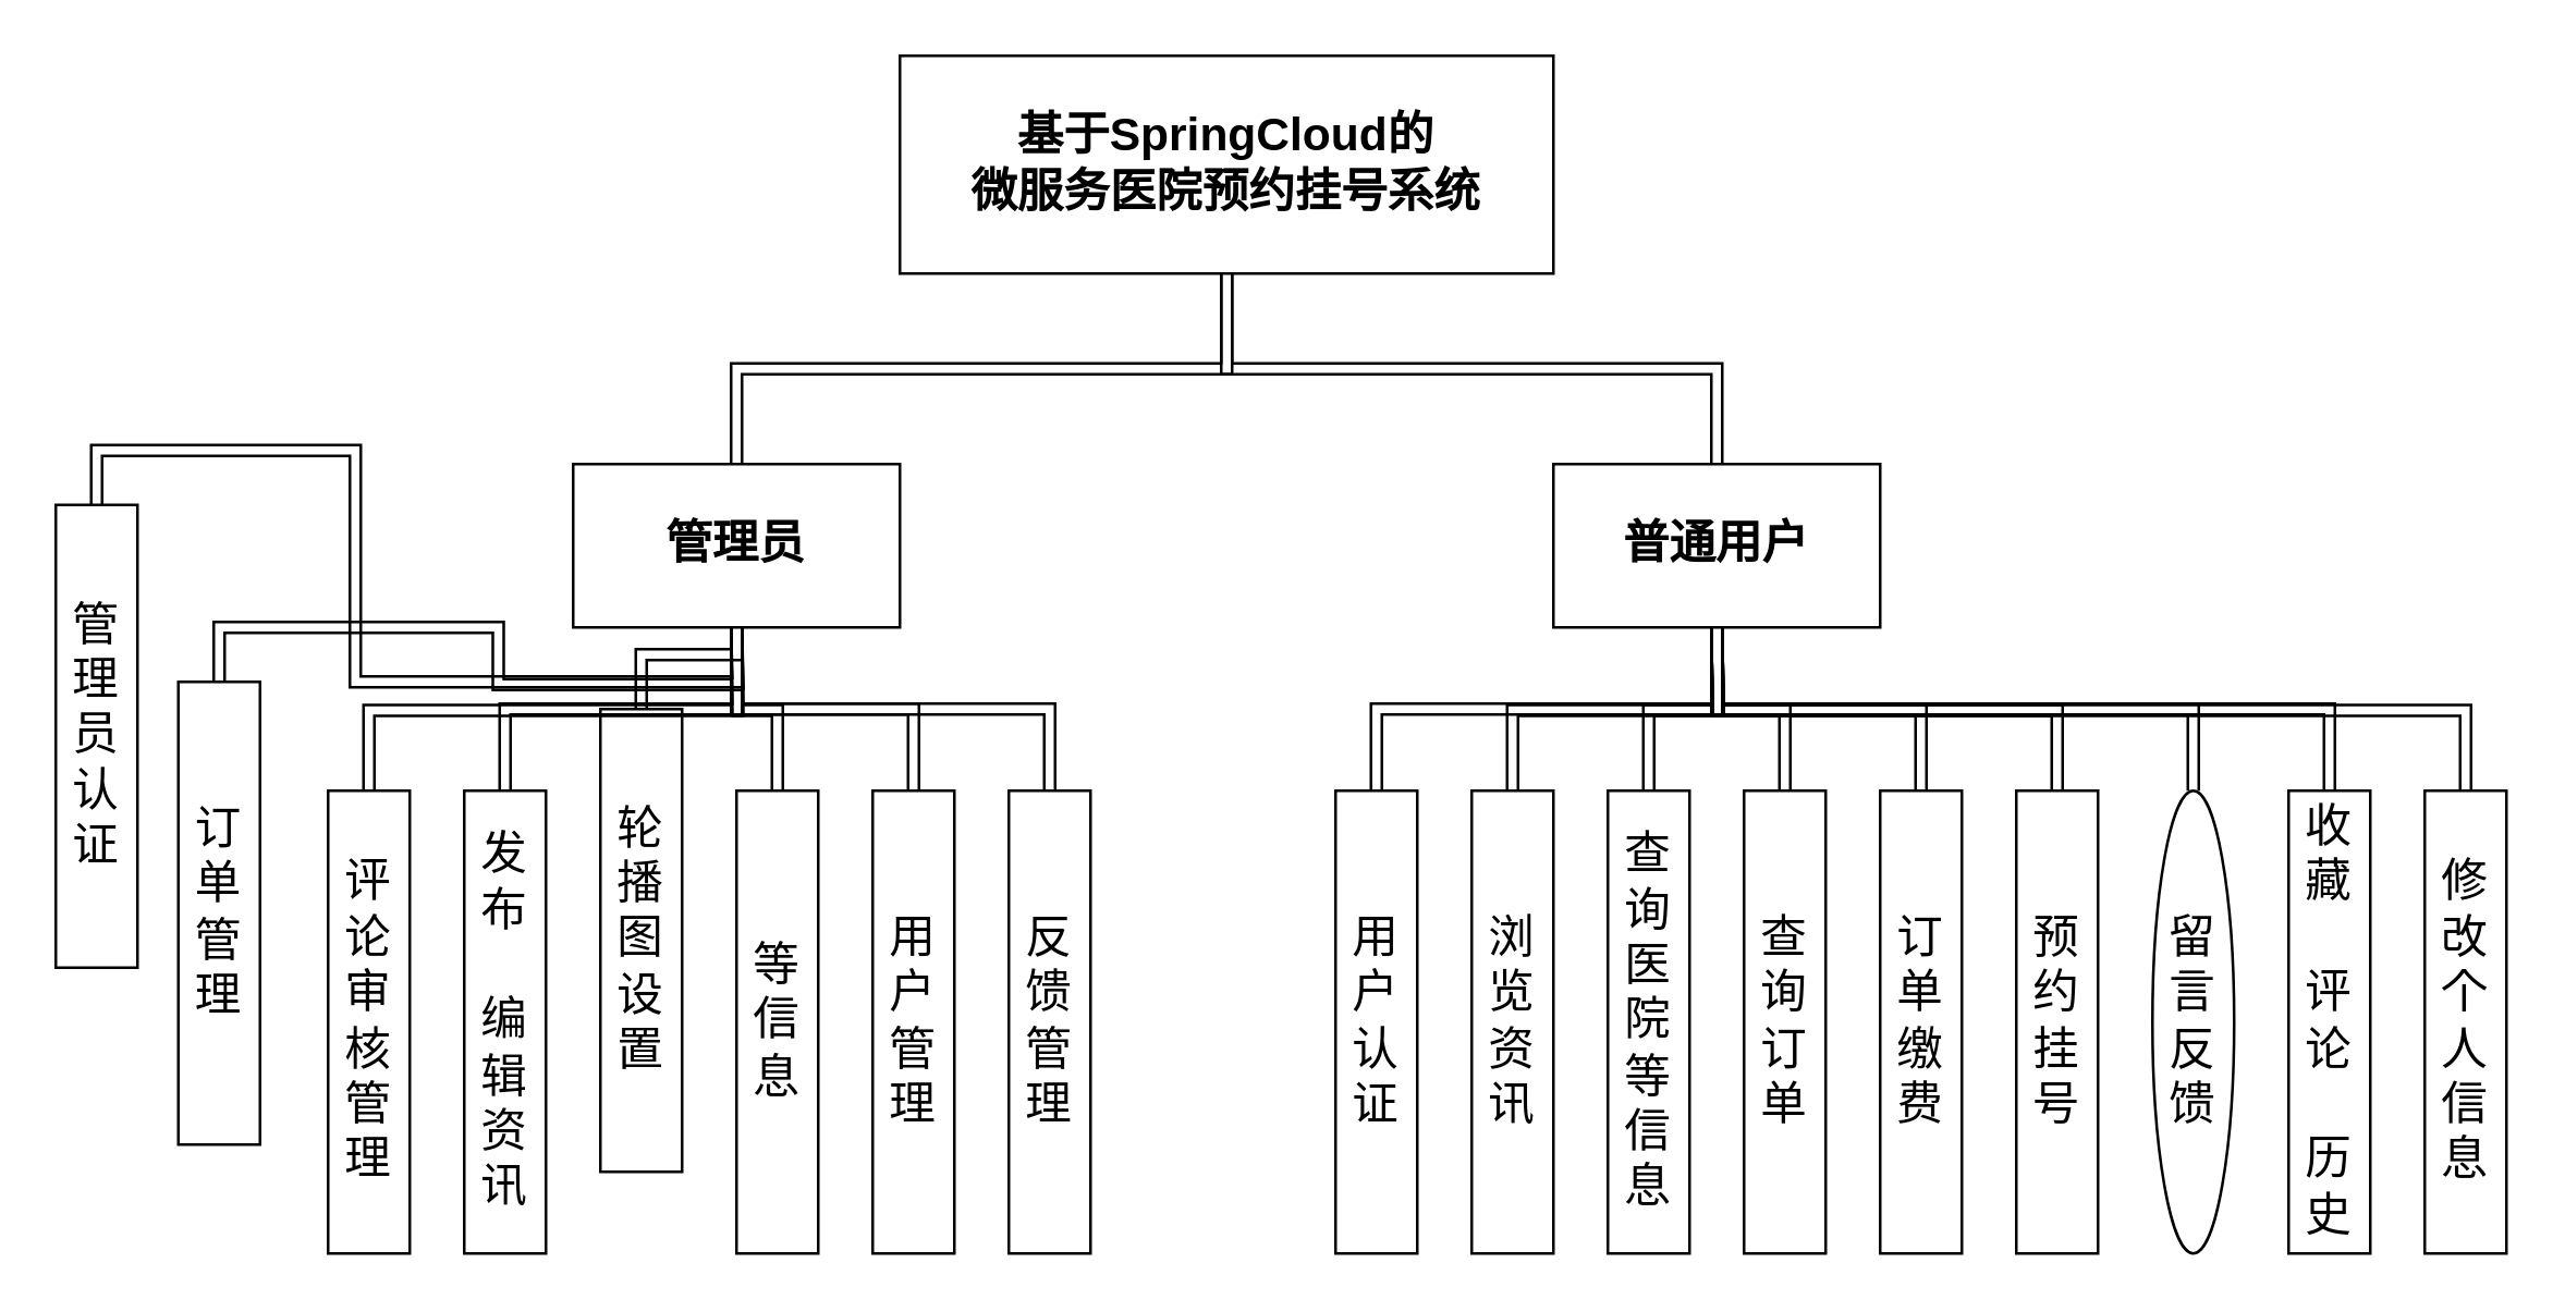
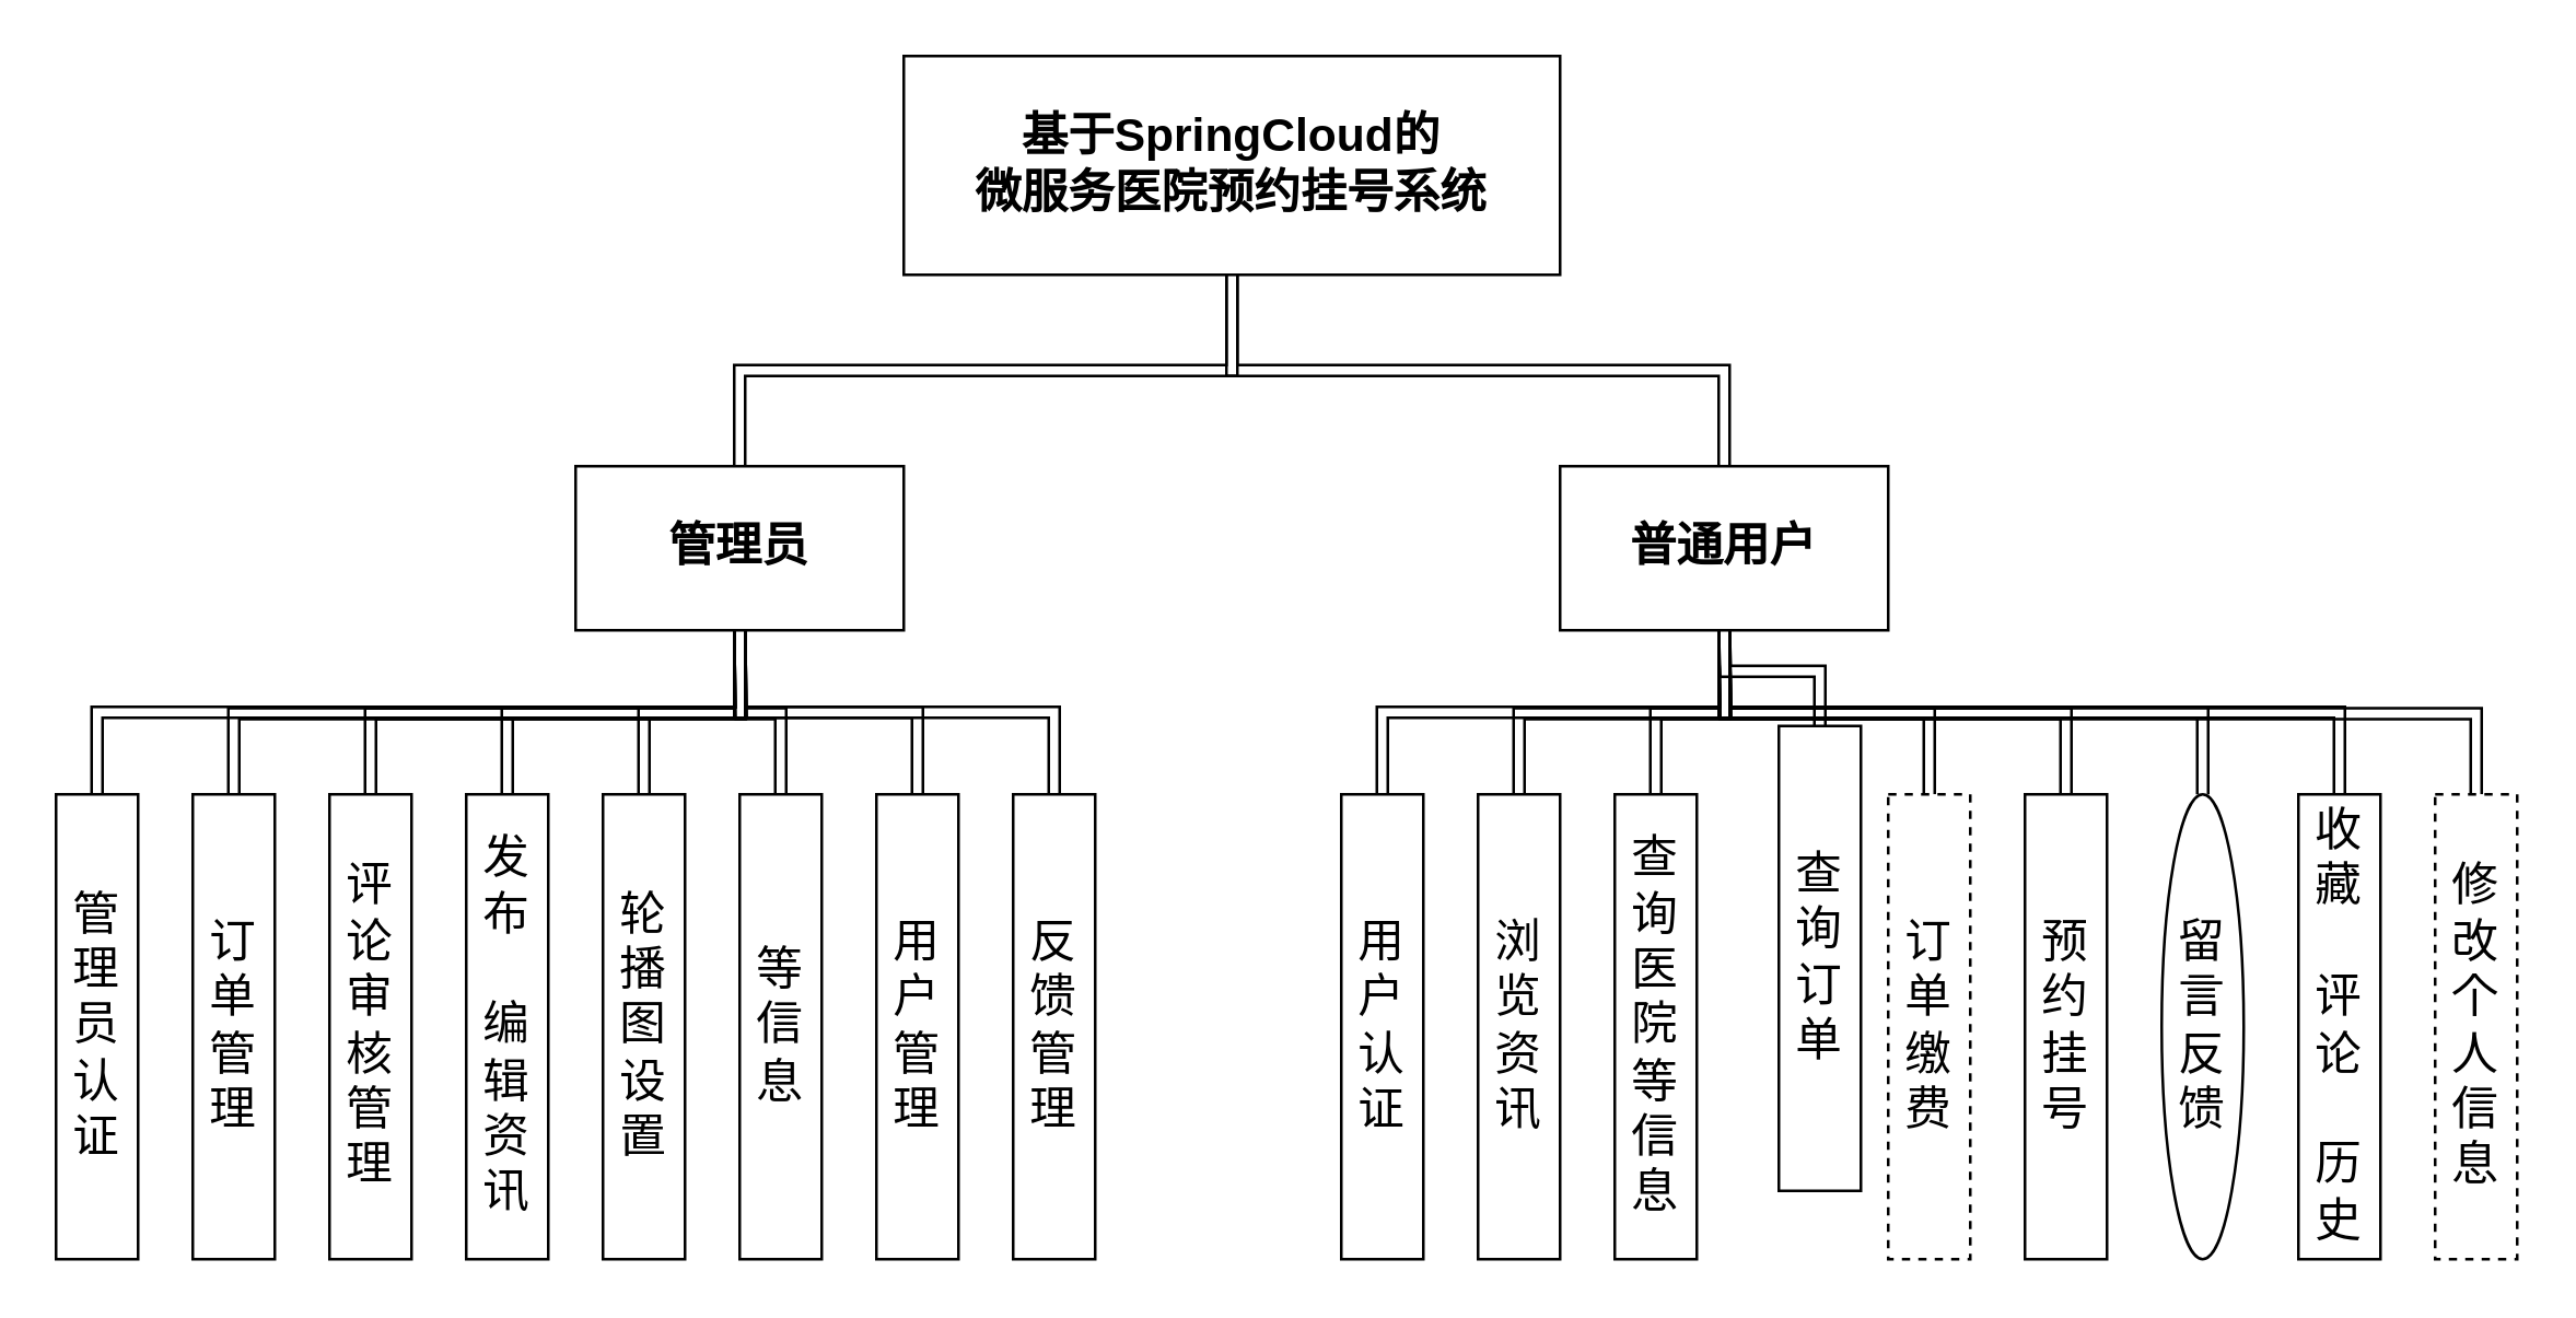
  <mxCell id="0" />
  <mxCell id="1" parent="0" />
  <mxCell id="2" style="edgeStyle=orthogonalEdgeStyle;shape=link;rounded=0;orthogonalLoop=1;jettySize=auto;html=1;exitX=0.5;exitY=1;exitDx=0;exitDy=0;entryX=0.5;entryY=0;entryDx=0;entryDy=0;fontSize=17;" edge="1" parent="1" source="3" target="4"><mxGeometry relative="1" as="geometry" /></mxCell>
  <mxCell id="3" value="基于SpringCloud的&lt;br style=&quot;font-size: 17px;&quot;&gt;微服务医院预约挂号系统" style="rounded=0;whiteSpace=wrap;html=1;fontStyle=1;fontSize=17;" vertex="1" parent="1"><mxGeometry x="330" y="20" width="240" height="80" as="geometry" /></mxCell>
  <mxCell id="4" value="管理员" style="whiteSpace=wrap;html=1;fontSize=17;rounded=0;fontStyle=1;" vertex="1" parent="1"><mxGeometry x="210" y="170" width="120" height="60" as="geometry" /></mxCell>
  <mxCell id="5" style="edgeStyle=orthogonalEdgeStyle;shape=link;rounded=0;orthogonalLoop=1;jettySize=auto;html=1;exitX=0.5;exitY=0;exitDx=0;exitDy=0;entryX=0.5;entryY=1;entryDx=0;entryDy=0;fontSize=17;" edge="1" parent="1" source="6" target="3"><mxGeometry relative="1" as="geometry" /></mxCell>
  <mxCell id="6" value="普通用户" style="whiteSpace=wrap;html=1;fontSize=17;rounded=0;fontStyle=1;" vertex="1" parent="1"><mxGeometry x="570" y="170" width="120" height="60" as="geometry" /></mxCell>
  <mxCell id="7" style="edgeStyle=orthogonalEdgeStyle;shape=link;rounded=0;orthogonalLoop=1;jettySize=auto;html=1;exitX=0.5;exitY=0;exitDx=0;exitDy=0;entryX=0.5;entryY=1;entryDx=0;entryDy=0;fontSize=17;" edge="1" parent="1" source="8" target="6"><mxGeometry relative="1" as="geometry" /></mxCell>
  <mxCell id="8" value="用户认证" style="rounded=0;whiteSpace=wrap;html=1;fontSize=17;" vertex="1" parent="1"><mxGeometry x="490" y="290" width="30" height="170" as="geometry" /></mxCell>
  <mxCell id="9" style="edgeStyle=orthogonalEdgeStyle;shape=link;rounded=0;orthogonalLoop=1;jettySize=auto;html=1;exitX=0.5;exitY=0;exitDx=0;exitDy=0;fontSize=17;" edge="1" parent="1" source="10"><mxGeometry relative="1" as="geometry"><mxPoint x="630" y="230" as="targetPoint" /></mxGeometry></mxCell>
  <mxCell id="10" value="浏览资讯" style="rounded=0;whiteSpace=wrap;html=1;fontSize=17;" vertex="1" parent="1"><mxGeometry x="540" y="290" width="30" height="170" as="geometry" /></mxCell>
  <mxCell id="11" style="edgeStyle=orthogonalEdgeStyle;shape=link;rounded=0;orthogonalLoop=1;jettySize=auto;html=1;exitX=0.5;exitY=0;exitDx=0;exitDy=0;fontSize=17;" edge="1" parent="1" source="12"><mxGeometry relative="1" as="geometry"><mxPoint x="630" y="230" as="targetPoint" /></mxGeometry></mxCell>
  <mxCell id="12" value="查询医院&lt;br&gt;等信息" style="rounded=0;whiteSpace=wrap;html=1;fontSize=17;" vertex="1" parent="1"><mxGeometry x="590" y="290" width="30" height="170" as="geometry" /></mxCell>
  <mxCell id="13" style="edgeStyle=orthogonalEdgeStyle;shape=link;rounded=0;orthogonalLoop=1;jettySize=auto;html=1;exitX=0.5;exitY=0;exitDx=0;exitDy=0;fontSize=17;" edge="1" parent="1" source="14"><mxGeometry relative="1" as="geometry"><mxPoint x="630" y="230" as="targetPoint" /></mxGeometry></mxCell>
- <mxCell id="14" value="查询订单" style="rounded=0;whiteSpace=wrap;html=1;fontSize=17;" vertex="1" parent="1"><mxGeometry x="640" y="290" width="30" height="170" as="geometry" /></mxCell>
+ <mxCell id="14" value="查询订单" style="rounded=0;whiteSpace=wrap;html=1;fontSize=17;" vertex="1" parent="1"><mxGeometry x="650" y="265" width="30" height="170" as="geometry" /></mxCell>
  <mxCell id="15" style="edgeStyle=orthogonalEdgeStyle;shape=link;rounded=0;orthogonalLoop=1;jettySize=auto;html=1;exitX=0.5;exitY=0;exitDx=0;exitDy=0;fontSize=17;" edge="1" parent="1" source="16"><mxGeometry relative="1" as="geometry"><mxPoint x="630" y="230" as="targetPoint" /></mxGeometry></mxCell>
- <mxCell id="16" value="订单缴费" style="rounded=0;whiteSpace=wrap;html=1;fontSize=17;" vertex="1" parent="1"><mxGeometry x="690" y="290" width="30" height="170" as="geometry" /></mxCell>
+ <mxCell id="16" value="订单缴费" style="rounded=0;whiteSpace=wrap;html=1;fontSize=17;dashed=1;" vertex="1" parent="1"><mxGeometry x="690" y="290" width="30" height="170" as="geometry" /></mxCell>
  <mxCell id="17" style="edgeStyle=orthogonalEdgeStyle;shape=link;rounded=0;orthogonalLoop=1;jettySize=auto;html=1;exitX=0.5;exitY=0;exitDx=0;exitDy=0;fontSize=17;" edge="1" parent="1" source="18"><mxGeometry relative="1" as="geometry"><mxPoint x="630" y="230" as="targetPoint" /></mxGeometry></mxCell>
  <mxCell id="18" value="预约挂号" style="rounded=0;whiteSpace=wrap;html=1;fontSize=17;" vertex="1" parent="1"><mxGeometry x="740" y="290" width="30" height="170" as="geometry" /></mxCell>
  <mxCell id="19" style="edgeStyle=orthogonalEdgeStyle;shape=link;rounded=0;orthogonalLoop=1;jettySize=auto;html=1;exitX=0.5;exitY=0;exitDx=0;exitDy=0;entryX=0.5;entryY=1;entryDx=0;entryDy=0;fontSize=17;" edge="1" parent="1" source="20" target="6"><mxGeometry relative="1" as="geometry" /></mxCell>
  <mxCell id="20" value="留言反馈" style="ellipse;whiteSpace=wrap;html=1;fontSize=17;" vertex="1" parent="1"><mxGeometry x="790" y="290" width="30" height="170" as="geometry" /></mxCell>
  <mxCell id="21" style="edgeStyle=orthogonalEdgeStyle;shape=link;rounded=0;orthogonalLoop=1;jettySize=auto;html=1;exitX=0.5;exitY=0;exitDx=0;exitDy=0;entryX=0.5;entryY=1;entryDx=0;entryDy=0;fontSize=17;" edge="1" parent="1" source="22" target="6"><mxGeometry relative="1" as="geometry" /></mxCell>
  <mxCell id="22" value="收藏&lt;br&gt;&lt;br&gt;评论&lt;br&gt;&lt;br&gt;历史" style="rounded=0;whiteSpace=wrap;html=1;fontSize=17;" vertex="1" parent="1"><mxGeometry x="840" y="290" width="30" height="170" as="geometry" /></mxCell>
  <mxCell id="23" style="edgeStyle=orthogonalEdgeStyle;shape=link;rounded=0;orthogonalLoop=1;jettySize=auto;html=1;exitX=0.5;exitY=0;exitDx=0;exitDy=0;fontSize=17;" edge="1" parent="1" source="24"><mxGeometry relative="1" as="geometry"><mxPoint x="630" y="230" as="targetPoint" /></mxGeometry></mxCell>
- <mxCell id="24" value="修改个人信息" style="rounded=0;whiteSpace=wrap;html=1;fontSize=17;" vertex="1" parent="1"><mxGeometry x="890" y="290" width="30" height="170" as="geometry" /></mxCell>
+ <mxCell id="24" value="修改个人信息" style="rounded=0;whiteSpace=wrap;html=1;fontSize=17;dashed=1;" vertex="1" parent="1"><mxGeometry x="890" y="290" width="30" height="170" as="geometry" /></mxCell>
  <mxCell id="25" style="edgeStyle=orthogonalEdgeStyle;shape=link;rounded=0;orthogonalLoop=1;jettySize=auto;html=1;exitX=0.5;exitY=0;exitDx=0;exitDy=0;entryX=0.5;entryY=1;entryDx=0;entryDy=0;fontSize=17;" edge="1" parent="1" source="26" target="4"><mxGeometry relative="1" as="geometry" /></mxCell>
  <mxCell id="26" value="反馈管理" style="rounded=0;whiteSpace=wrap;html=1;fontSize=17;" vertex="1" parent="1"><mxGeometry x="370" y="290" width="30" height="170" as="geometry" /></mxCell>
  <mxCell id="27" style="edgeStyle=orthogonalEdgeStyle;shape=link;rounded=0;orthogonalLoop=1;jettySize=auto;html=1;exitX=0.5;exitY=0;exitDx=0;exitDy=0;entryX=0.5;entryY=1;entryDx=0;entryDy=0;fontSize=17;" edge="1" parent="1" source="28" target="4"><mxGeometry relative="1" as="geometry" /></mxCell>
  <mxCell id="28" value="用户管理" style="rounded=0;whiteSpace=wrap;html=1;fontSize=17;" vertex="1" parent="1"><mxGeometry x="320" y="290" width="30" height="170" as="geometry" /></mxCell>
  <mxCell id="29" style="edgeStyle=orthogonalEdgeStyle;shape=link;rounded=0;orthogonalLoop=1;jettySize=auto;html=1;exitX=0.5;exitY=0;exitDx=0;exitDy=0;fontSize=17;" edge="1" parent="1" source="30"><mxGeometry relative="1" as="geometry"><mxPoint x="270" y="230" as="targetPoint" /></mxGeometry></mxCell>
  <mxCell id="30" value="等信息" style="rounded=0;whiteSpace=wrap;html=1;fontSize=17;" vertex="1" parent="1"><mxGeometry x="270" y="290" width="30" height="170" as="geometry" /></mxCell>
  <mxCell id="31" style="edgeStyle=orthogonalEdgeStyle;shape=link;rounded=0;orthogonalLoop=1;jettySize=auto;html=1;exitX=0.5;exitY=0;exitDx=0;exitDy=0;entryX=0.5;entryY=1;entryDx=0;entryDy=0;fontSize=17;" edge="1" parent="1" source="32" target="4"><mxGeometry relative="1" as="geometry" /></mxCell>
- <mxCell id="32" value="轮播图设置" style="rounded=0;whiteSpace=wrap;html=1;fontSize=17;" vertex="1" parent="1"><mxGeometry x="220" y="260" width="30" height="170" as="geometry" /></mxCell>
+ <mxCell id="32" value="轮播图设置" style="rounded=0;whiteSpace=wrap;html=1;fontSize=17;" vertex="1" parent="1"><mxGeometry x="220" y="290" width="30" height="170" as="geometry" /></mxCell>
  <mxCell id="33" style="edgeStyle=orthogonalEdgeStyle;shape=link;rounded=0;orthogonalLoop=1;jettySize=auto;html=1;exitX=0.5;exitY=0;exitDx=0;exitDy=0;entryX=0.5;entryY=1;entryDx=0;entryDy=0;fontSize=17;" edge="1" parent="1" source="34" target="4"><mxGeometry relative="1" as="geometry" /></mxCell>
  <mxCell id="34" value="发布&lt;br&gt;&lt;br&gt;编辑&lt;br&gt;资讯" style="rounded=0;whiteSpace=wrap;html=1;fontSize=17;" vertex="1" parent="1"><mxGeometry x="170" y="290" width="30" height="170" as="geometry" /></mxCell>
  <mxCell id="35" style="edgeStyle=orthogonalEdgeStyle;shape=link;rounded=0;orthogonalLoop=1;jettySize=auto;html=1;exitX=0.5;exitY=0;exitDx=0;exitDy=0;fontSize=17;" edge="1" parent="1" source="36"><mxGeometry relative="1" as="geometry"><mxPoint x="270" y="230" as="targetPoint" /></mxGeometry></mxCell>
  <mxCell id="36" value="评论审核&lt;br&gt;管理" style="rounded=0;whiteSpace=wrap;html=1;fontSize=17;" vertex="1" parent="1"><mxGeometry x="120" y="290" width="30" height="170" as="geometry" /></mxCell>
  <mxCell id="37" style="edgeStyle=orthogonalEdgeStyle;shape=link;rounded=0;orthogonalLoop=1;jettySize=auto;html=1;exitX=0.5;exitY=0;exitDx=0;exitDy=0;fontSize=17;" edge="1" parent="1" source="38"><mxGeometry relative="1" as="geometry"><mxPoint x="270" y="230" as="targetPoint" /></mxGeometry></mxCell>
- <mxCell id="38" value="订单管理" style="rounded=0;whiteSpace=wrap;html=1;fontSize=17;" vertex="1" parent="1"><mxGeometry x="65" y="250" width="30" height="170" as="geometry" /></mxCell>
+ <mxCell id="38" value="订单管理" style="rounded=0;whiteSpace=wrap;html=1;fontSize=17;" vertex="1" parent="1"><mxGeometry x="70" y="290" width="30" height="170" as="geometry" /></mxCell>
  <mxCell id="39" style="edgeStyle=orthogonalEdgeStyle;shape=link;rounded=0;orthogonalLoop=1;jettySize=auto;html=1;exitX=0.5;exitY=0;exitDx=0;exitDy=0;entryX=0.5;entryY=1;entryDx=0;entryDy=0;fontSize=17;" edge="1" parent="1" source="40" target="4"><mxGeometry relative="1" as="geometry" /></mxCell>
- <mxCell id="40" value="管理员认证" style="rounded=0;whiteSpace=wrap;html=1;fontSize=17;" vertex="1" parent="1"><mxGeometry x="20" y="185" width="30" height="170" as="geometry" /></mxCell>
+ <mxCell id="40" value="管理员认证" style="rounded=0;whiteSpace=wrap;html=1;fontSize=17;" vertex="1" parent="1"><mxGeometry x="20" y="290" width="30" height="170" as="geometry" /></mxCell>
